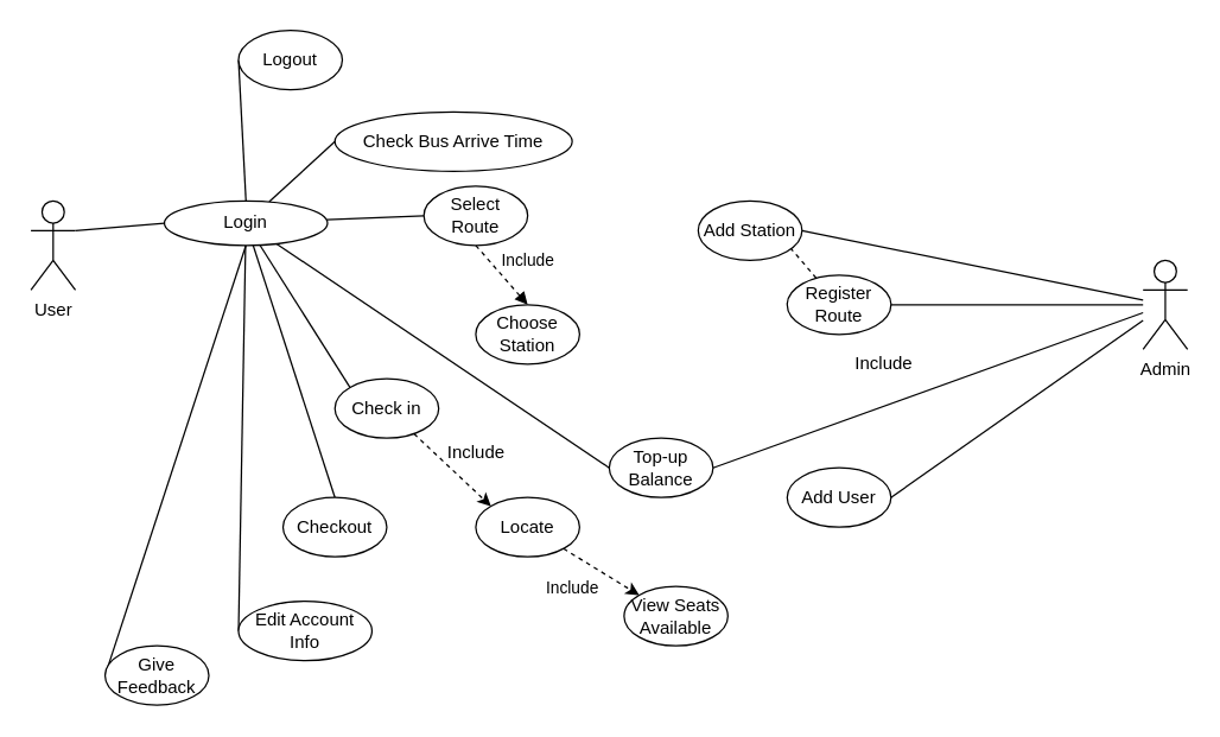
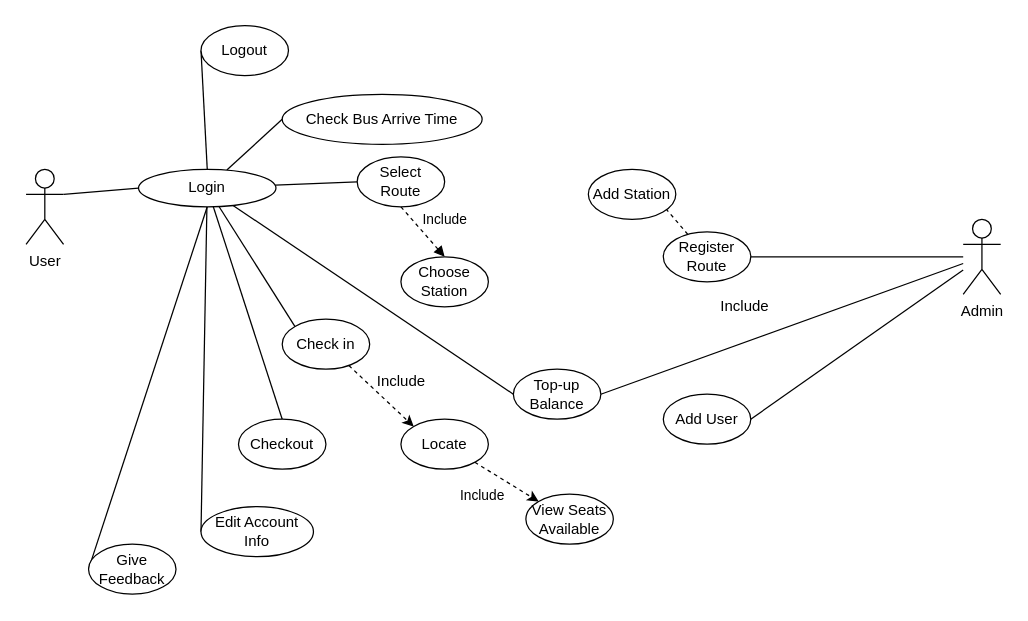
  <mxCell id="0" />
  <mxCell id="1" parent="0" />
  <mxCell id="2" style="rounded=0;orthogonalLoop=1;jettySize=auto;html=1;exitX=1;exitY=0.333;exitDx=0;exitDy=0;exitPerimeter=0;entryX=0;entryY=0.5;entryDx=0;entryDy=0;endArrow=none;endFill=0;" edge="1" parent="1" source="3" target="12"><mxGeometry relative="1" as="geometry" /></mxCell>
  <mxCell id="3" value="User" style="shape=umlActor;verticalLabelPosition=bottom;verticalAlign=top;html=1;outlineConnect=0;" vertex="1" parent="1"><mxGeometry x="20" y="135" width="30" height="60" as="geometry" /></mxCell>
  <mxCell id="4" style="edgeStyle=none;rounded=0;orthogonalLoop=1;jettySize=auto;html=1;exitX=0.5;exitY=0;exitDx=0;exitDy=0;entryX=0;entryY=0.5;entryDx=0;entryDy=0;endArrow=none;endFill=0;" edge="1" parent="1" source="12" target="13"><mxGeometry relative="1" as="geometry" /></mxCell>
  <mxCell id="5" style="edgeStyle=none;rounded=0;orthogonalLoop=1;jettySize=auto;html=1;entryX=0;entryY=0.5;entryDx=0;entryDy=0;endArrow=none;endFill=0;" edge="1" parent="1" source="12" target="16"><mxGeometry relative="1" as="geometry" /></mxCell>
  <mxCell id="6" style="edgeStyle=none;rounded=0;orthogonalLoop=1;jettySize=auto;html=1;entryX=0;entryY=0.5;entryDx=0;entryDy=0;endArrow=none;endFill=0;" edge="1" parent="1" source="12" target="15"><mxGeometry relative="1" as="geometry" /></mxCell>
  <mxCell id="7" style="edgeStyle=none;rounded=0;orthogonalLoop=1;jettySize=auto;html=1;entryX=0;entryY=0.5;entryDx=0;entryDy=0;endArrow=none;endFill=0;" edge="1" parent="1" source="12" target="18"><mxGeometry relative="1" as="geometry" /></mxCell>
  <mxCell id="8" style="edgeStyle=none;rounded=0;orthogonalLoop=1;jettySize=auto;html=1;exitX=0.5;exitY=1;exitDx=0;exitDy=0;endArrow=none;endFill=0;entryX=0;entryY=0.5;entryDx=0;entryDy=0;" edge="1" parent="1" source="12" target="19"><mxGeometry relative="1" as="geometry"><mxPoint x="270" y="425" as="targetPoint" /></mxGeometry></mxCell>
  <mxCell id="9" style="edgeStyle=none;rounded=0;orthogonalLoop=1;jettySize=auto;html=1;entryX=0;entryY=0.5;entryDx=0;entryDy=0;startArrow=none;startFill=0;endArrow=none;endFill=0;" edge="1" parent="1" source="12" target="30"><mxGeometry relative="1" as="geometry" /></mxCell>
  <mxCell id="10" style="edgeStyle=none;rounded=0;orthogonalLoop=1;jettySize=auto;html=1;entryX=0;entryY=0;entryDx=0;entryDy=0;startArrow=none;startFill=0;endArrow=none;endFill=0;" edge="1" parent="1" source="12" target="32"><mxGeometry relative="1" as="geometry" /></mxCell>
  <mxCell id="11" style="edgeStyle=none;rounded=0;orthogonalLoop=1;jettySize=auto;html=1;entryX=0.5;entryY=0;entryDx=0;entryDy=0;startArrow=none;startFill=0;endArrow=none;endFill=0;" edge="1" parent="1" source="12" target="37"><mxGeometry relative="1" as="geometry" /></mxCell>
  <mxCell id="12" value="Login" style="ellipse;whiteSpace=wrap;html=1;" vertex="1" parent="1"><mxGeometry x="110" y="135" width="110" height="30" as="geometry" /></mxCell>
  <mxCell id="13" value="Logout" style="ellipse;whiteSpace=wrap;html=1;" vertex="1" parent="1"><mxGeometry x="160" y="20" width="70" height="40" as="geometry" /></mxCell>
  <mxCell id="14" value="Include" style="edgeStyle=none;rounded=0;orthogonalLoop=1;jettySize=auto;html=1;exitX=0.5;exitY=1;exitDx=0;exitDy=0;entryX=0.5;entryY=0;entryDx=0;entryDy=0;endArrow=block;endFill=1;dashed=1;" edge="1" parent="1" source="15" target="17"><mxGeometry x="0.15" y="20" relative="1" as="geometry"><mxPoint as="offset" /></mxGeometry></mxCell>
  <mxCell id="15" value="Select Route" style="ellipse;whiteSpace=wrap;html=1;" vertex="1" parent="1"><mxGeometry x="285" y="125" width="70" height="40" as="geometry" /></mxCell>
  <mxCell id="16" value="Check Bus Arrive Time" style="ellipse;whiteSpace=wrap;html=1;" vertex="1" parent="1"><mxGeometry x="225" y="75" width="160" height="40" as="geometry" /></mxCell>
  <mxCell id="17" value="Choose Station" style="ellipse;whiteSpace=wrap;html=1;" vertex="1" parent="1"><mxGeometry x="320" y="205" width="70" height="40" as="geometry" /></mxCell>
  <mxCell id="18" value="Edit Account Info" style="ellipse;whiteSpace=wrap;html=1;" vertex="1" parent="1"><mxGeometry x="160" y="405" width="90" height="40" as="geometry" /></mxCell>
  <mxCell id="19" value="Give Feedback" style="ellipse;whiteSpace=wrap;html=1;" vertex="1" parent="1"><mxGeometry x="70" y="435" width="70" height="40" as="geometry" /></mxCell>
  <mxCell id="20" style="edgeStyle=none;rounded=0;orthogonalLoop=1;jettySize=auto;html=1;entryX=1;entryY=0.5;entryDx=0;entryDy=0;startArrow=none;startFill=0;endArrow=none;endFill=0;" edge="1" parent="1" source="24" target="26"><mxGeometry relative="1" as="geometry" /></mxCell>
- <mxCell id="21" style="edgeStyle=none;rounded=0;orthogonalLoop=1;jettySize=auto;html=1;entryX=1;entryY=0.5;entryDx=0;entryDy=0;startArrow=none;startFill=0;endArrow=none;endFill=0;" edge="1" parent="1" source="24" target="27"><mxGeometry relative="1" as="geometry" /></mxCell>
  <mxCell id="22" style="edgeStyle=none;rounded=0;orthogonalLoop=1;jettySize=auto;html=1;entryX=1;entryY=0.5;entryDx=0;entryDy=0;startArrow=none;startFill=0;endArrow=none;endFill=0;" edge="1" parent="1" source="24" target="28"><mxGeometry relative="1" as="geometry" /></mxCell>
  <mxCell id="23" style="edgeStyle=none;rounded=0;orthogonalLoop=1;jettySize=auto;html=1;entryX=1;entryY=0.5;entryDx=0;entryDy=0;startArrow=none;startFill=0;endArrow=none;endFill=0;" edge="1" parent="1" source="24" target="30"><mxGeometry relative="1" as="geometry" /></mxCell>
  <mxCell id="24" value="Admin&lt;br&gt;" style="shape=umlActor;verticalLabelPosition=bottom;verticalAlign=top;html=1;outlineConnect=0;" vertex="1" parent="1"><mxGeometry x="770" y="175" width="30" height="60" as="geometry" /></mxCell>
  <mxCell id="25" style="edgeStyle=none;rounded=0;orthogonalLoop=1;jettySize=auto;html=1;entryX=0.5;entryY=0;entryDx=0;entryDy=0;startArrow=none;startFill=0;endArrow=classic;endFill=1;dashed=1;" edge="1" parent="1" source="26" target="27"><mxGeometry relative="1" as="geometry" /></mxCell>
  <mxCell id="26" value="Register Route" style="ellipse;whiteSpace=wrap;html=1;" vertex="1" parent="1"><mxGeometry x="530" y="185" width="70" height="40" as="geometry" /></mxCell>
  <mxCell id="27" value="Add Station" style="ellipse;whiteSpace=wrap;html=1;" vertex="1" parent="1"><mxGeometry x="470" y="135" width="70" height="40" as="geometry" /></mxCell>
  <mxCell id="28" value="Add User" style="ellipse;whiteSpace=wrap;html=1;" vertex="1" parent="1"><mxGeometry x="530" y="315" width="70" height="40" as="geometry" /></mxCell>
  <mxCell id="29" value="Include" style="text;html=1;align=center;verticalAlign=middle;resizable=0;points=[];autosize=1;strokeColor=none;fillColor=none;" vertex="1" parent="1"><mxGeometry x="570" y="235" width="50" height="20" as="geometry" /></mxCell>
  <mxCell id="30" value="Top-up Balance" style="ellipse;whiteSpace=wrap;html=1;" vertex="1" parent="1"><mxGeometry x="410" y="295" width="70" height="40" as="geometry" /></mxCell>
  <mxCell id="31" style="edgeStyle=none;rounded=0;orthogonalLoop=1;jettySize=auto;html=1;entryX=0;entryY=0;entryDx=0;entryDy=0;startArrow=none;startFill=0;endArrow=classic;endFill=1;dashed=1;" edge="1" parent="1" source="32" target="35"><mxGeometry relative="1" as="geometry" /></mxCell>
  <mxCell id="32" value="Check in" style="ellipse;whiteSpace=wrap;html=1;" vertex="1" parent="1"><mxGeometry x="225" y="255" width="70" height="40" as="geometry" /></mxCell>
  <mxCell id="33" style="edgeStyle=none;rounded=0;orthogonalLoop=1;jettySize=auto;html=1;entryX=0;entryY=0;entryDx=0;entryDy=0;startArrow=none;startFill=0;endArrow=classic;endFill=1;dashed=1;" edge="1" parent="1" source="35" target="38"><mxGeometry relative="1" as="geometry" /></mxCell>
  <mxCell id="34" value="Include" style="edgeLabel;html=1;align=center;verticalAlign=middle;resizable=0;points=[];" vertex="1" connectable="0" parent="33"><mxGeometry x="-0.335" y="-5" relative="1" as="geometry"><mxPoint x="-9" y="11" as="offset" /></mxGeometry></mxCell>
  <mxCell id="35" value="Locate" style="ellipse;whiteSpace=wrap;html=1;" vertex="1" parent="1"><mxGeometry x="320" y="335" width="70" height="40" as="geometry" /></mxCell>
  <mxCell id="36" value="Include" style="text;html=1;align=center;verticalAlign=middle;resizable=0;points=[];autosize=1;strokeColor=none;fillColor=none;" vertex="1" parent="1"><mxGeometry x="295" y="295" width="50" height="20" as="geometry" /></mxCell>
  <mxCell id="37" value="Checkout" style="ellipse;whiteSpace=wrap;html=1;" vertex="1" parent="1"><mxGeometry x="190" y="335" width="70" height="40" as="geometry" /></mxCell>
  <mxCell id="38" value="View Seats Available" style="ellipse;whiteSpace=wrap;html=1;" vertex="1" parent="1"><mxGeometry x="420" y="395" width="70" height="40" as="geometry" /></mxCell>
